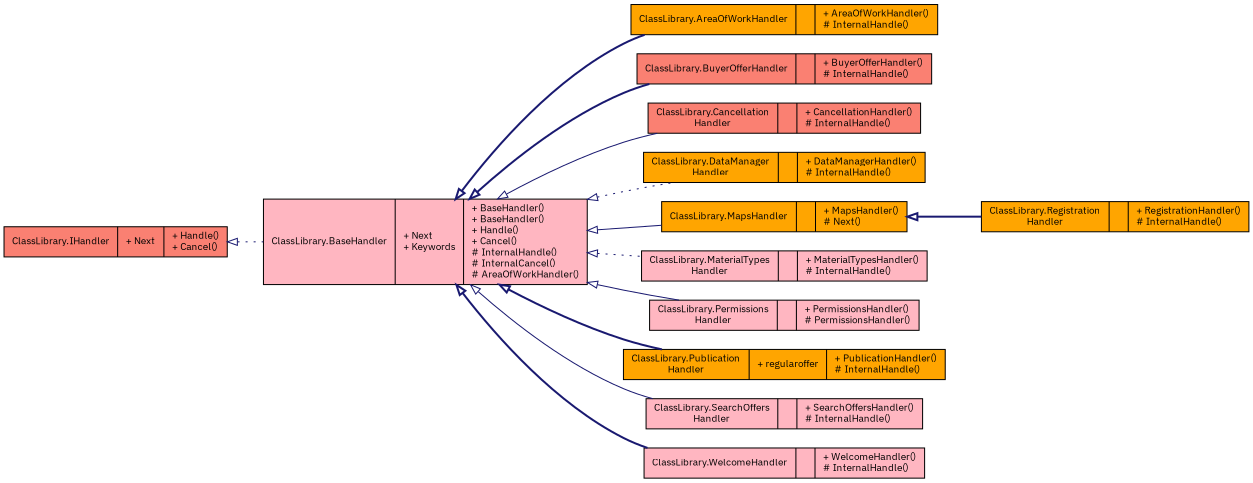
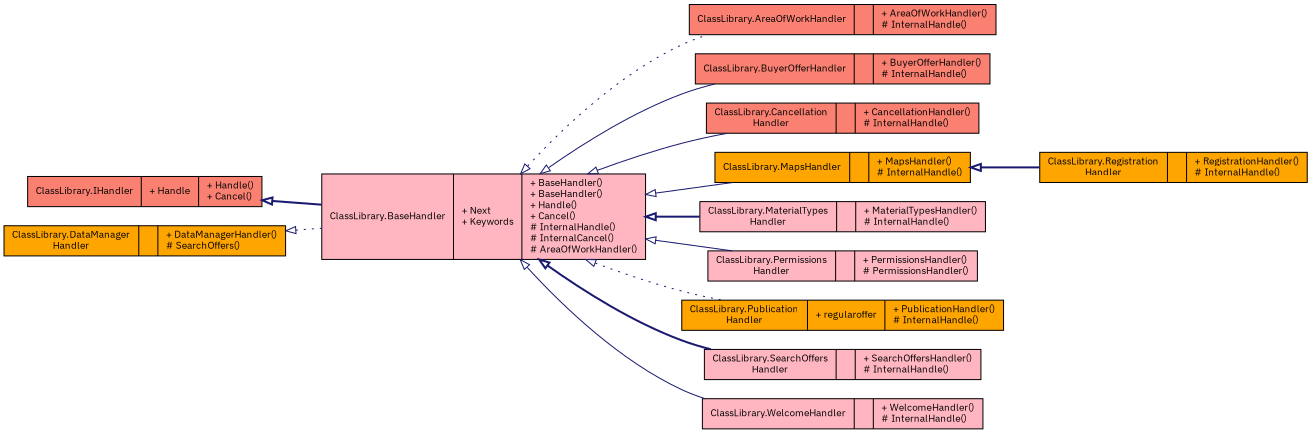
  digraph {
    fontname="IBM Plex Sans"
    rankdir=LR
    node [color=black fillcolor=lightpink fontname="IBM Plex Sans" fontsize=10 shape=record style=filled]
    edge [arrowtail=onormal color=midnightblue dir=back fontname="IBM Plex Sans" fontsize=10 labelfontname=Helvetica labelfontsize=10 style=bold]
-   n1 [fillcolor=salmon fontcolor=black height=0.2 label="{ClassLibrary.IHandler\n|+ Next\l|+ Handle()\l+ Cancel()\l}" width=0.4]
+   n1 [fillcolor=salmon fontcolor=black height=0.2 label="{ClassLibrary.IHandler\n|+ Handle\l|+ Handle()\l+ Cancel()\l}" width=0.4]
    n2 [height=0.2 label="{ClassLibrary.BaseHandler\n|+ Next\l+ Keywords\l|+ BaseHandler()\l+ BaseHandler()\l+ Handle()\l+ Cancel()\l# InternalHandle()\l# InternalCancel()\l# AreaOfWorkHandler()\l}" width=0.4]
-   n3 [fillcolor=orange height=0.2 label="{ClassLibrary.AreaOfWorkHandler\n||+ AreaOfWorkHandler()\l# InternalHandle()\l}" width=0.4]
+   n3 [fillcolor=salmon height=0.2 label="{ClassLibrary.AreaOfWorkHandler\n||+ AreaOfWorkHandler()\l# InternalHandle()\l}" width=0.4]
    n4 [fillcolor=salmon height=0.2 label="{ClassLibrary.BuyerOfferHandler\n||+ BuyerOfferHandler()\l# InternalHandle()\l}" width=0.4]
    n5 [fillcolor=salmon height=0.2 label="{ClassLibrary.Cancellation\lHandler\n||+ CancellationHandler()\l# InternalHandle()\l}" width=0.4]
-   n6 [fillcolor=orange height=0.2 label="{ClassLibrary.DataManager\lHandler\n||+ DataManagerHandler()\l# InternalHandle()\l}" width=0.4]
-   n7 [fillcolor=orange height=0.2 label="{ClassLibrary.MapsHandler\n||+ MapsHandler()\l# Next()\l}" width=0.4]
+   n6 [fillcolor=orange height=0.2 label="{ClassLibrary.DataManager\lHandler\n||+ DataManagerHandler()\l# SearchOffers()\l}" width=0.4]
+   n7 [fillcolor=orange height=0.2 label="{ClassLibrary.MapsHandler\n||+ MapsHandler()\l# InternalHandle()\l}" width=0.4]
    n8 [height=0.2 label="{ClassLibrary.MaterialTypes\lHandler\n||+ MaterialTypesHandler()\l# InternalHandle()\l}" width=0.4]
    n9 [height=0.2 label="{ClassLibrary.Permissions\lHandler\n||+ PermissionsHandler()\l# PermissionsHandler()\l}" width=0.4]
    n10 [fillcolor=orange height=0.2 label="{ClassLibrary.Publication\lHandler\n|+ regularoffer\l|+ PublicationHandler()\l# InternalHandle()\l}" width=0.4]
    n11 [height=0.2 label="{ClassLibrary.SearchOffers\lHandler\n||+ SearchOffersHandler()\l# InternalHandle()\l}" width=0.4]
    n12 [height=0.2 label="{ClassLibrary.WelcomeHandler\n||+ WelcomeHandler()\l# InternalHandle()\l}" width=0.4]
    n13 [fillcolor=orange height=0.2 label="{ClassLibrary.Registration\lHandler\n||+ RegistrationHandler()\l# InternalHandle()\l}" width=0.4]
-   n1 -> n2 [style=dotted]
-   n2 -> n3
-   n2 -> n4
+   n1 -> n2
+   n2 -> n3 [style=dotted]
+   n2 -> n4 [style=solid]
    n2 -> n5 [style=solid]
-   n2 -> n6 [style=dotted]
+   n6 -> n2 [style=dotted]
    n2 -> n7 [style=solid]
-   n2 -> n8 [style=dotted]
+   n2 -> n8
    n2 -> n9 [style=solid]
-   n2 -> n10
-   n2 -> n11 [style=solid]
-   n2 -> n12
+   n2 -> n10 [style=dotted]
+   n2 -> n11
+   n2 -> n12 [style=solid]
    n7 -> n13
  }
